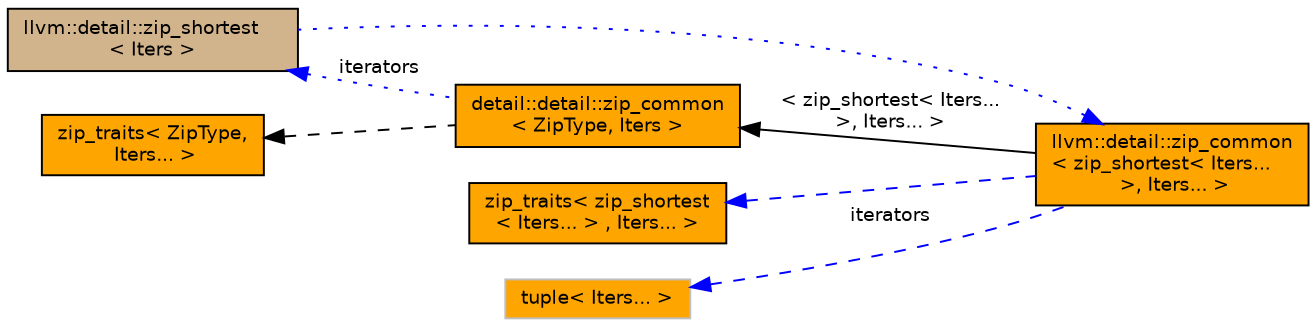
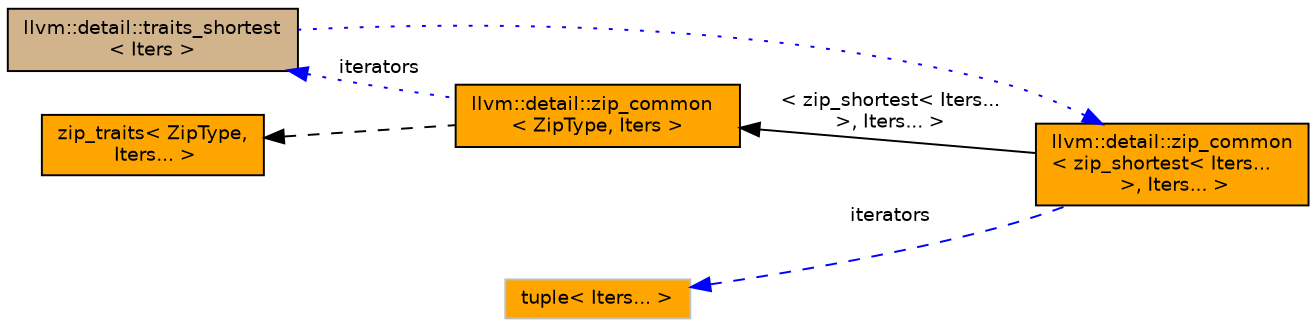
  digraph {
    rankdir=LR
    node [color=black fillcolor=orange fontname=Helvetica fontsize=10 shape=record style=filled]
    edge [color=blue dir=back fontname=Helvetica fontsize=10 labelfontname=Helvetica labelfontsize=10 style=dashed]
-   n1 [fillcolor=tan fontcolor=black height=0.2 label="llvm::detail::zip_shortest\l\< Iters \>" width=0.4]
-   n2 [height=0.2 label="detail::detail::zip_common\l\< ZipType, Iters \>" width=0.4]
+   n1 [fillcolor=tan fontcolor=black height=0.2 label="llvm::detail::traits_shortest\l\< Iters \>" width=0.4]
+   n2 [height=0.2 label="llvm::detail::zip_common\l\< ZipType, Iters \>" width=0.4]
    n3 [height=0.2 label="llvm::detail::zip_common\l\< zip_shortest\< Iters...\l \>, Iters... \>" width=0.4]
-   n4 [height=0.2 label="zip_traits\< zip_shortest\l\< Iters... \> , Iters... \>" width=0.4]
    n5 [color=grey75 height=0.2 label="tuple\< Iters... \>" width=0.4]
    n6 [height=0.2 label="zip_traits\< ZipType,\l Iters... \>" width=0.4]
    n1 -> n2 [label=" iterators" style=dotted]
    n2 -> n3 [color=black label=" \< zip_shortest\< Iters...\l \>, Iters... \>" style=solid]
    n3 -> n1 [style=dotted]
-   n4 -> n3
    n5 -> n3 [label=" iterators"]
    n6 -> n2 [color=black]
  }
